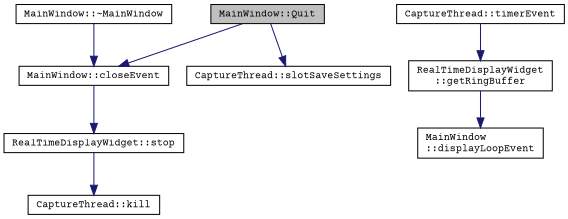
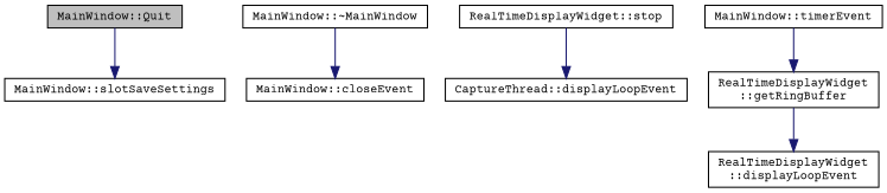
  digraph {
    fontname="Courier Prime"
    rankdir=TB
    node [color=black fillcolor=white fontname="Courier Prime" fontsize=10 shape=record style=filled]
    edge [color=midnightblue fontname="Courier Prime" fontsize=10 labelfontname=Helvetica labelfontsize=10 style=solid]
    n1 [fillcolor=grey75 fontcolor=black height=0.2 label="MainWindow::Quit" width=0.4]
    n2 [height=0.2 label="MainWindow::closeEvent" width=0.4]
-   n3 [height=0.2 label="CaptureThread::slotSaveSettings" width=0.4]
+   n3 [height=0.2 label="MainWindow::slotSaveSettings" width=0.4]
    n4 [height=0.2 label="RealTimeDisplayWidget::stop" width=0.4]
-   n5 [height=0.2 label="CaptureThread::timerEvent" width=0.4]
+   n5 [height=0.2 label="MainWindow::timerEvent" width=0.4]
    n6 [height=0.2 label="RealTimeDisplayWidget\l::getRingBuffer" width=0.4]
-   n7 [height=0.2 label="CaptureThread::kill" width=0.4]
+   n7 [height=0.2 label="CaptureThread::displayLoopEvent" width=0.4]
    n8 [height=0.2 label="MainWindow::~MainWindow" width=0.4]
-   n9 [height=0.2 label="MainWindow\l::displayLoopEvent" width=0.4]
-   n1 -> n2
+   n9 [height=0.2 label="RealTimeDisplayWidget\l::displayLoopEvent" width=0.4]
    n1 -> n3
-   n2 -> n4
    n4 -> n7
    n5 -> n6
    n6 -> n9
    n8 -> n2
  }
